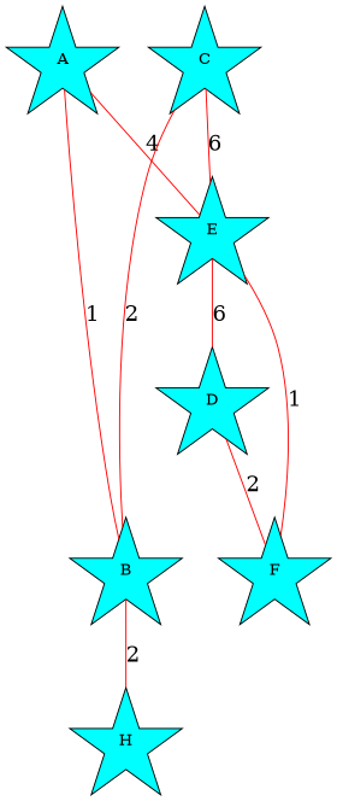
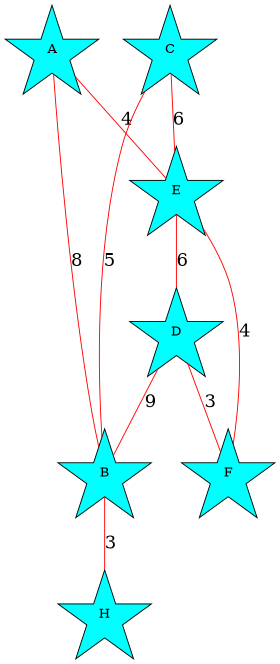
  graph {
    node [fillcolor=aqua shape=star style=filled]
    edge [color=red fontsize="20pt"]
    A
    B
    E
    H
    C
    D
    F
-   A -- B [label=1]
+   A -- B [label=8]
    A -- E [label=4]
-   B -- H [label=2]
+   B -- H [label=3]
    E -- D [label=6]
-   E -- F [label=1]
-   C -- B [label=2]
+   E -- F [label=4]
+   C -- B [label=5]
    C -- E [label=6]
-   D -- F [label=2]
+   D -- B [label=9]
+   D -- F [label=3]
  }
